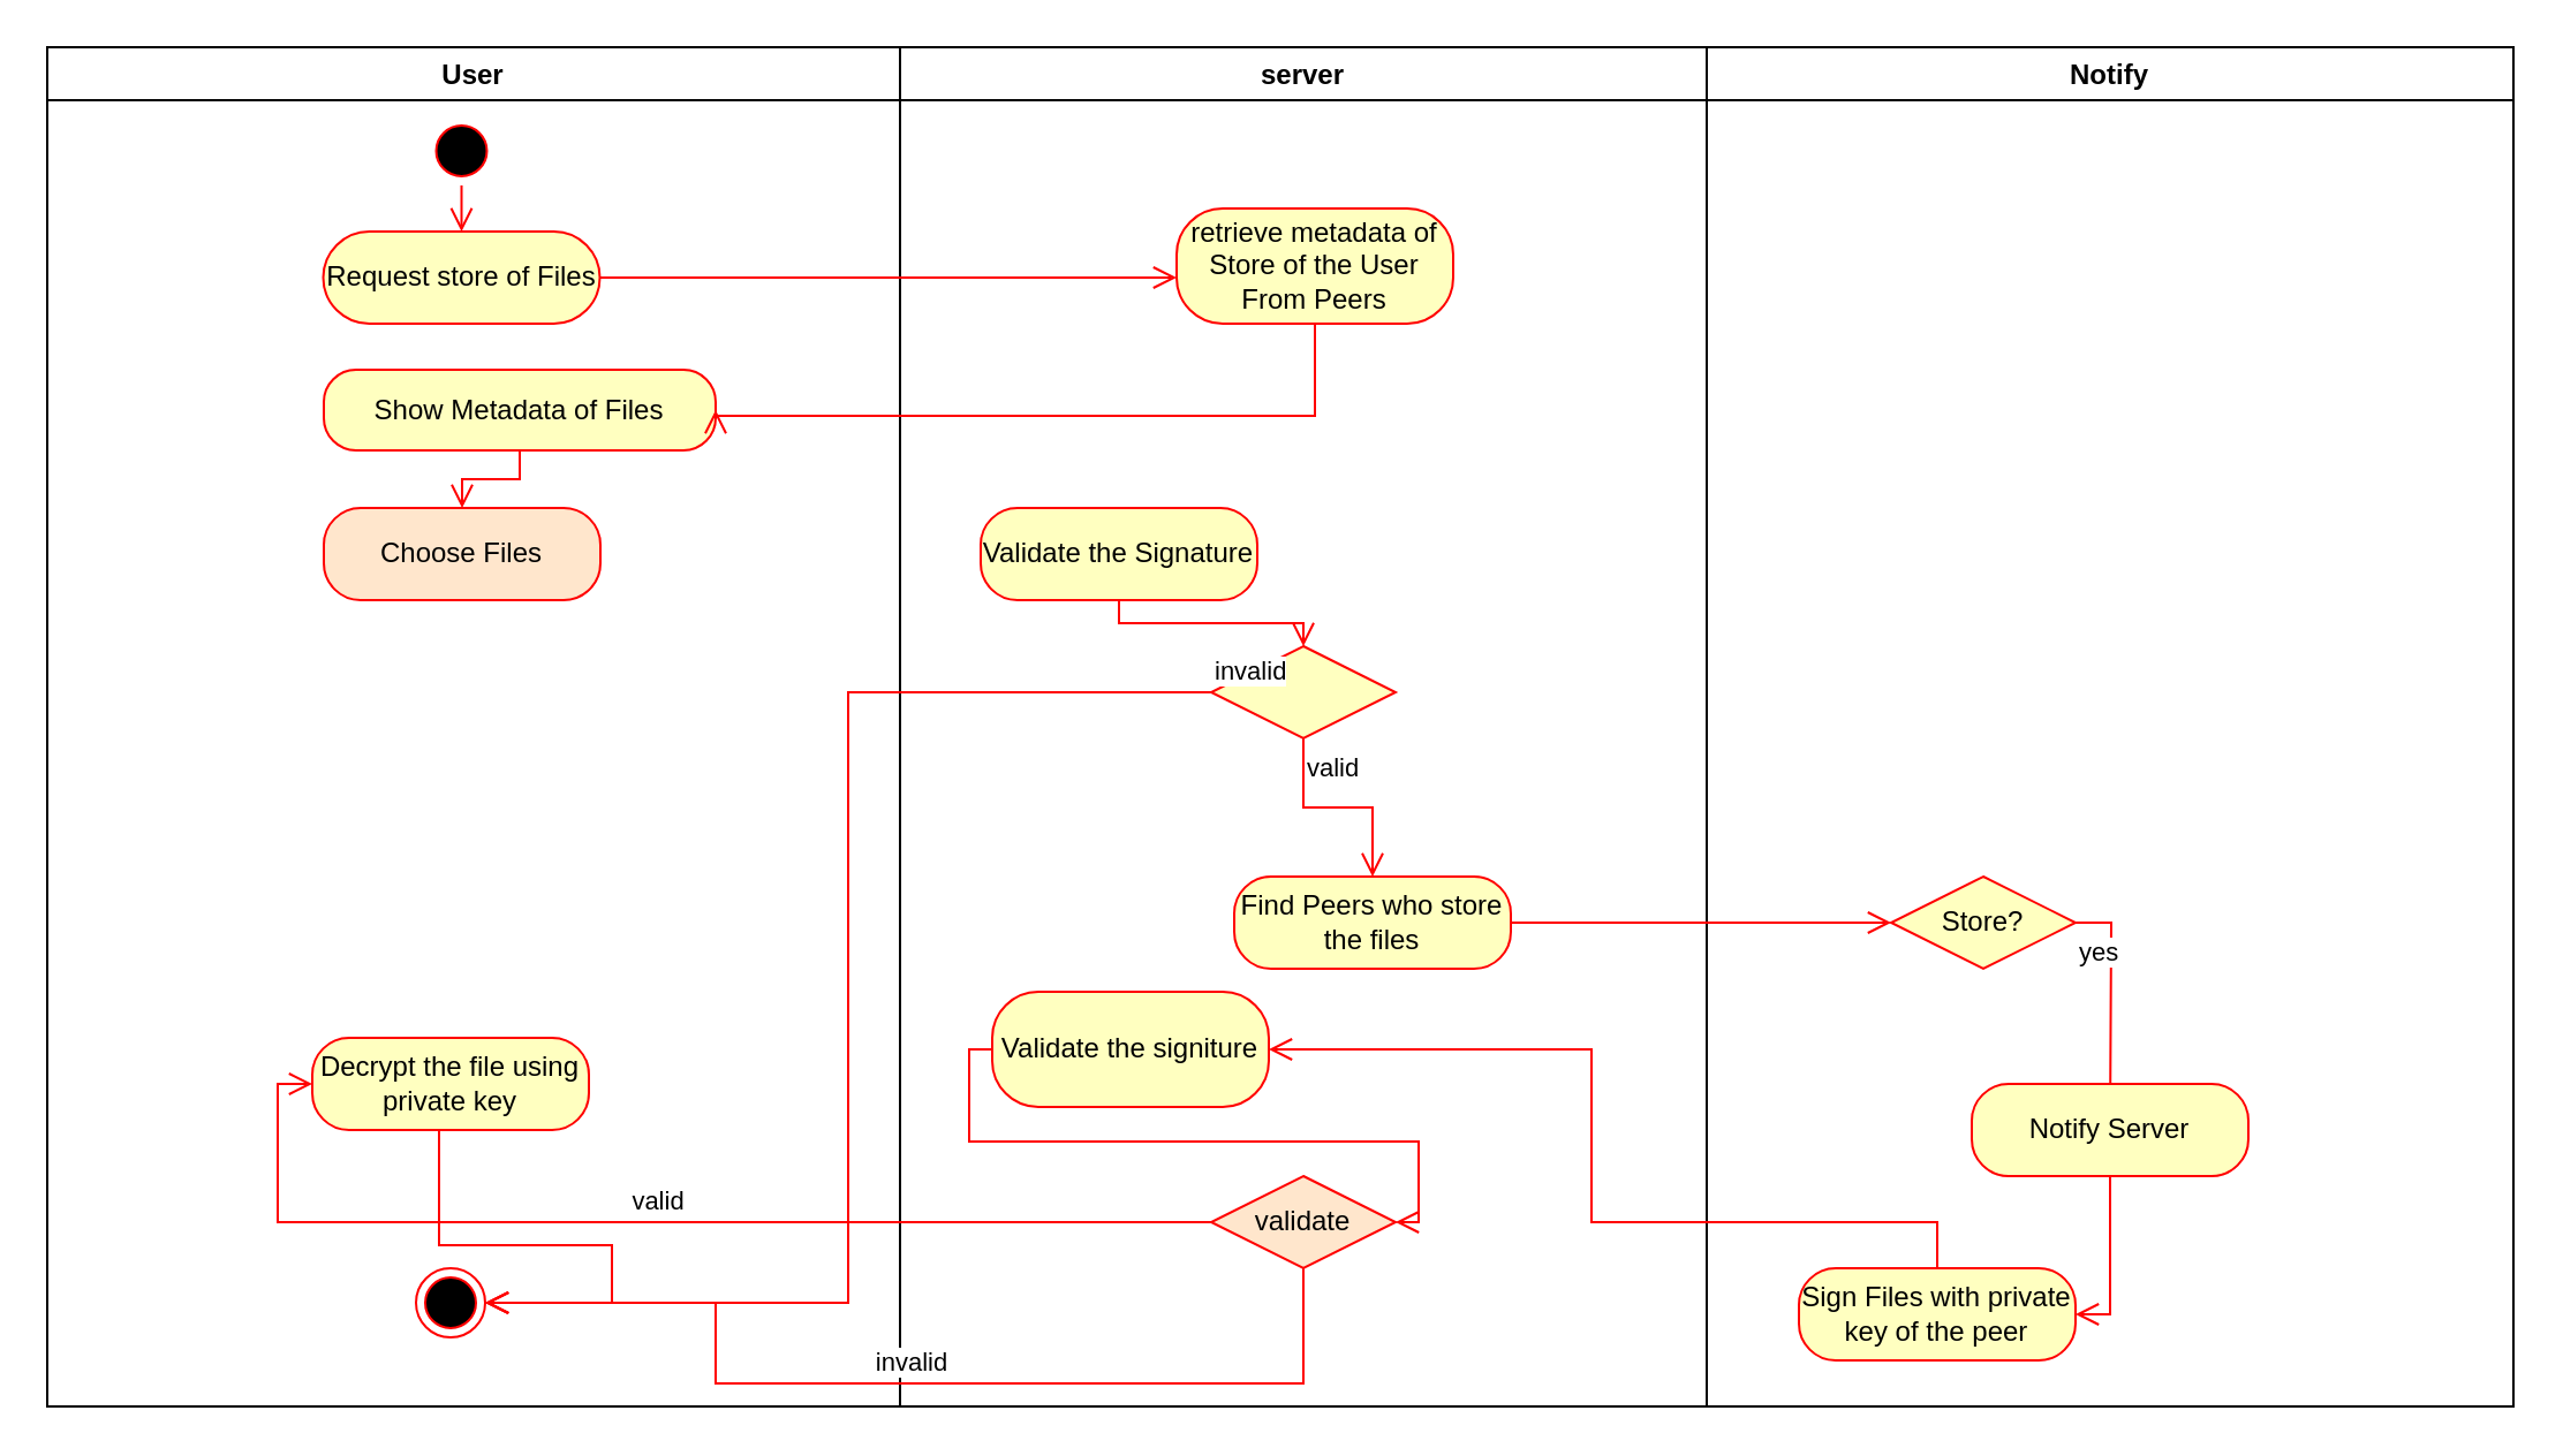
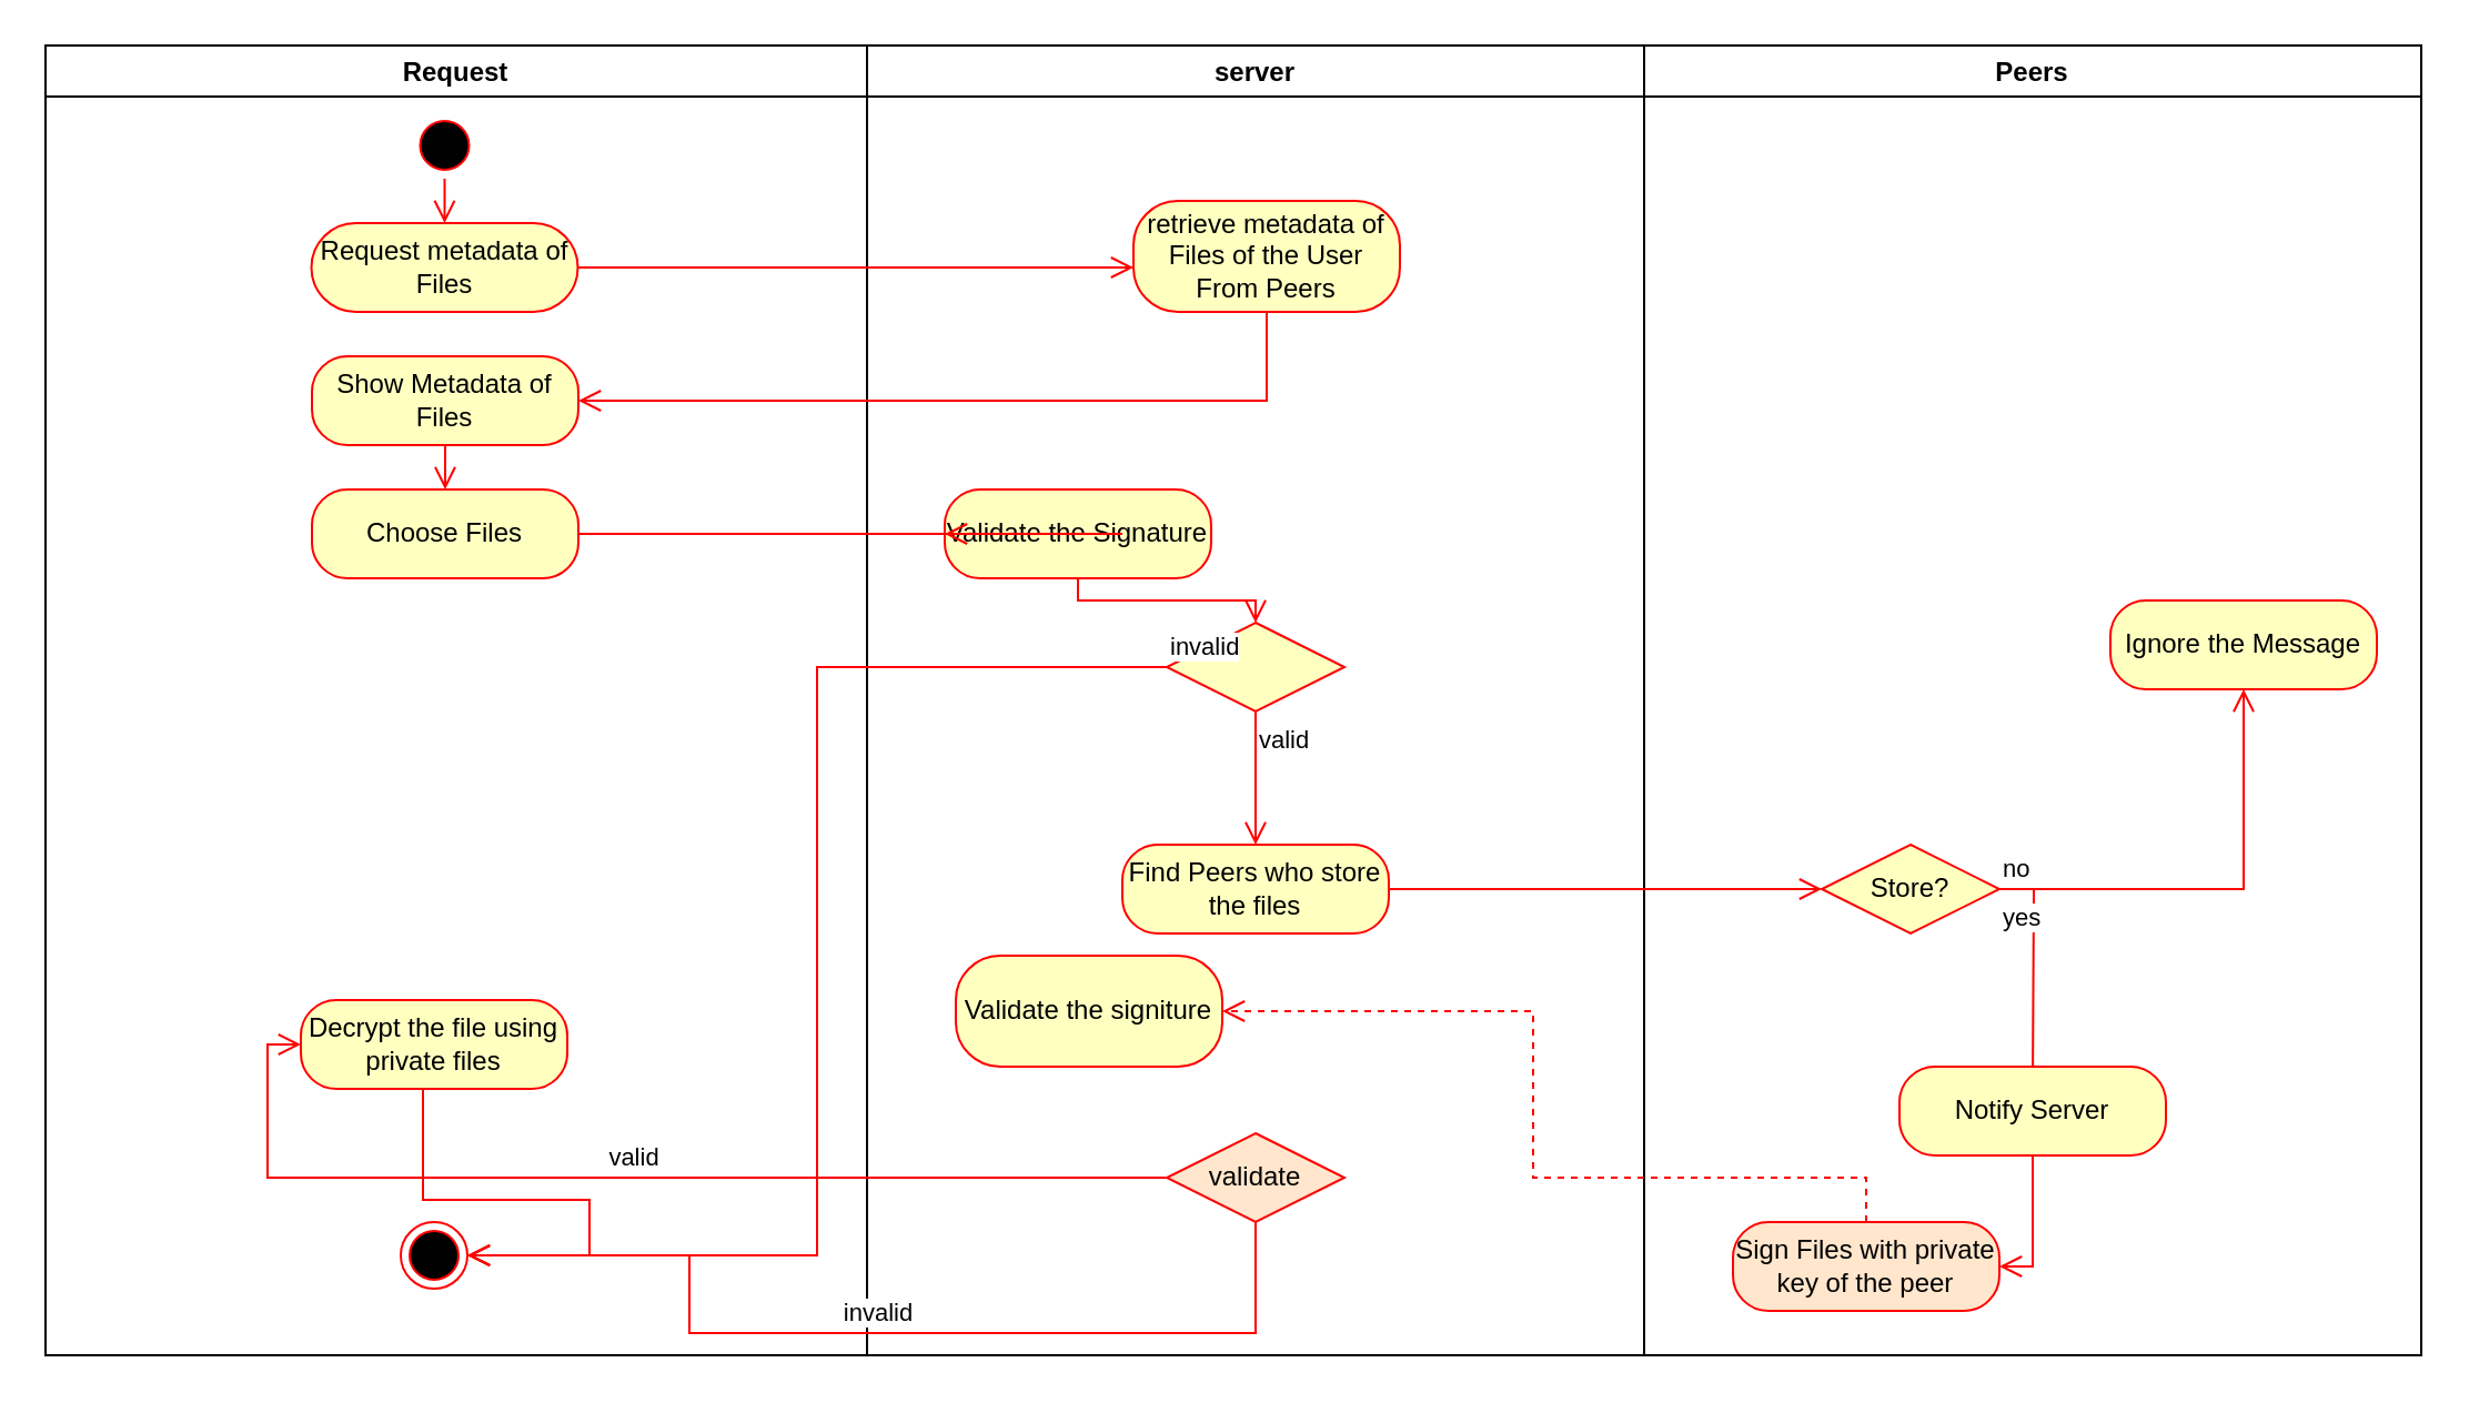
  <mxCell id="0" />
  <mxCell id="1" parent="0" />
- <mxCell id="2" value="User" style="swimlane;" parent="1" vertex="1"><mxGeometry x="20" y="20" width="370" height="590" as="geometry" /></mxCell>
+ <mxCell id="2" value="Request" style="swimlane;" parent="1" vertex="1"><mxGeometry x="20" y="20" width="370" height="590" as="geometry" /></mxCell>
  <mxCell id="3" value="" style="ellipse;html=1;shape=startState;fillColor=#000000;strokeColor=#ff0000;" parent="2" vertex="1"><mxGeometry x="164.75" y="30" width="30" height="30" as="geometry" /></mxCell>
  <mxCell id="4" value="" style="edgeStyle=orthogonalEdgeStyle;html=1;verticalAlign=bottom;endArrow=open;endSize=8;strokeColor=#ff0000;rounded=0;entryX=0.5;entryY=0;entryDx=0;entryDy=0;" parent="2" source="3" target="5" edge="1"><mxGeometry relative="1" as="geometry"><mxPoint x="179.75" y="130" as="targetPoint" /></mxGeometry></mxCell>
- <mxCell id="5" value="Request store of Files" style="rounded=1;whiteSpace=wrap;html=1;arcSize=50;fontColor=#000000;fillColor=#ffffc0;strokeColor=#ff0000;" parent="2" vertex="1"><mxGeometry x="119.75" y="80" width="120" height="40" as="geometry" /></mxCell>
- <mxCell id="6" value="Show Metadata of Files" style="rounded=1;whiteSpace=wrap;html=1;arcSize=40;fontColor=#000000;fillColor=#ffffc0;strokeColor=#ff0000;" parent="2" vertex="1"><mxGeometry x="120" y="140" width="170" height="35" as="geometry" /></mxCell>
+ <mxCell id="5" value="Request metadata of Files" style="rounded=1;whiteSpace=wrap;html=1;arcSize=50;fontColor=#000000;fillColor=#ffffc0;strokeColor=#ff0000;" parent="2" vertex="1"><mxGeometry x="119.75" y="80" width="120" height="40" as="geometry" /></mxCell>
+ <mxCell id="6" value="Show Metadata of Files" style="rounded=1;whiteSpace=wrap;html=1;arcSize=40;fontColor=#000000;fillColor=#ffffc0;strokeColor=#ff0000;" parent="2" vertex="1"><mxGeometry x="120" y="140" width="120" height="40" as="geometry" /></mxCell>
  <mxCell id="7" value="" style="edgeStyle=orthogonalEdgeStyle;html=1;verticalAlign=bottom;endArrow=open;endSize=8;strokeColor=#ff0000;rounded=0;entryX=0.5;entryY=0;entryDx=0;entryDy=0;" parent="2" source="6" target="9" edge="1"><mxGeometry relative="1" as="geometry"><mxPoint x="180" y="260" as="targetPoint" /><Array as="points" /></mxGeometry></mxCell>
  <mxCell id="8" value="" style="ellipse;html=1;shape=endState;fillColor=#000000;strokeColor=#ff0000;" parent="2" vertex="1"><mxGeometry x="160" y="530" width="30" height="30" as="geometry" /></mxCell>
- <mxCell id="9" value="Choose Files" style="rounded=1;whiteSpace=wrap;html=1;arcSize=40;fontColor=#000000;fillColor=#ffe6cc;strokeColor=#ff0000;" parent="2" vertex="1"><mxGeometry x="120" y="200" width="120" height="40" as="geometry" /></mxCell>
+ <mxCell id="9" value="Choose Files" style="rounded=1;whiteSpace=wrap;html=1;arcSize=40;fontColor=#000000;fillColor=#ffffc0;strokeColor=#ff0000;" parent="2" vertex="1"><mxGeometry x="120" y="200" width="120" height="40" as="geometry" /></mxCell>
  <mxCell id="10" style="edgeStyle=orthogonalEdgeStyle;html=1;align=left;verticalAlign=bottom;endArrow=open;endSize=8;strokeColor=#ff0000;rounded=0;exitX=0;exitY=0.5;exitDx=0;exitDy=0;entryX=1;entryY=0.5;entryDx=0;entryDy=0;" edge="1" parent="2" source="11" target="8"><mxGeometry relative="1" as="geometry"><Array as="points"><mxPoint x="170" y="450" /><mxPoint x="170" y="520" /><mxPoint x="245" y="520" /><mxPoint x="245" y="545" /></Array></mxGeometry></mxCell>
- <mxCell id="11" value="Decrypt the file using private key" style="rounded=1;whiteSpace=wrap;html=1;arcSize=40;fontColor=#000000;fillColor=#ffffc0;strokeColor=#ff0000;" parent="2" vertex="1"><mxGeometry x="115" y="430" width="120" height="40" as="geometry" /></mxCell>
+ <mxCell id="11" value="Decrypt the file using private files" style="rounded=1;whiteSpace=wrap;html=1;arcSize=40;fontColor=#000000;fillColor=#ffffc0;strokeColor=#ff0000;" parent="2" vertex="1"><mxGeometry x="115" y="430" width="120" height="40" as="geometry" /></mxCell>
  <mxCell id="12" value="server" style="swimlane;" parent="1" vertex="1"><mxGeometry x="390" y="20" width="350" height="590" as="geometry" /></mxCell>
  <mxCell id="13" value="Validate the Signature" style="rounded=1;whiteSpace=wrap;html=1;arcSize=40;fontColor=#000000;fillColor=#ffffc0;strokeColor=#ff0000;" parent="12" vertex="1"><mxGeometry x="35" y="200" width="120" height="40" as="geometry" /></mxCell>
  <mxCell id="14" value="" style="edgeStyle=orthogonalEdgeStyle;html=1;verticalAlign=bottom;endArrow=open;endSize=8;strokeColor=#ff0000;rounded=0;entryX=0.5;entryY=0;entryDx=0;entryDy=0;" parent="12" source="13" target="16" edge="1"><mxGeometry relative="1" as="geometry"><mxPoint x="175" y="250" as="targetPoint" /></mxGeometry></mxCell>
- <mxCell id="15" value="Find Peers who store the files" style="rounded=1;whiteSpace=wrap;html=1;arcSize=40;fontColor=#000000;fillColor=#ffffc0;strokeColor=#ff0000;" parent="12" vertex="1"><mxGeometry x="145" y="360" width="120" height="40" as="geometry" /></mxCell>
+ <mxCell id="15" value="Find Peers who store the files" style="rounded=1;whiteSpace=wrap;html=1;arcSize=40;fontColor=#000000;fillColor=#ffffc0;strokeColor=#ff0000;" parent="12" vertex="1"><mxGeometry x="115" y="360" width="120" height="40" as="geometry" /></mxCell>
  <mxCell id="16" value="" style="rhombus;whiteSpace=wrap;html=1;fontColor=#000000;fillColor=#ffffc0;strokeColor=#ff0000;" parent="12" vertex="1"><mxGeometry x="135" y="260" width="80" height="40" as="geometry" /></mxCell>
  <mxCell id="17" value="&lt;div&gt;valid&lt;/div&gt;" style="edgeStyle=orthogonalEdgeStyle;html=1;align=left;verticalAlign=top;endArrow=open;endSize=8;strokeColor=#ff0000;rounded=0;entryX=0.5;entryY=0;entryDx=0;entryDy=0;" parent="12" source="16" target="15" edge="1"><mxGeometry x="-1" relative="1" as="geometry"><mxPoint x="174" y="360" as="targetPoint" /></mxGeometry></mxCell>
- <mxCell id="18" value="retrieve metadata of Store of the User From Peers" style="rounded=1;whiteSpace=wrap;html=1;arcSize=40;fontColor=#000000;fillColor=#ffffc0;strokeColor=#ff0000;" parent="12" vertex="1"><mxGeometry x="120" y="70" width="120" height="50" as="geometry" /></mxCell>
- <mxCell id="19" style="edgeStyle=orthogonalEdgeStyle;html=1;align=left;verticalAlign=bottom;endArrow=open;endSize=8;strokeColor=#ff0000;rounded=0;exitX=0;exitY=0.5;exitDx=0;exitDy=0;entryX=1;entryY=0.5;entryDx=0;entryDy=0;" edge="1" parent="12" source="20" target="21"><mxGeometry relative="1" as="geometry" /></mxCell>
+ <mxCell id="18" value="retrieve metadata of Files of the User From Peers" style="rounded=1;whiteSpace=wrap;html=1;arcSize=40;fontColor=#000000;fillColor=#ffffc0;strokeColor=#ff0000;" parent="12" vertex="1"><mxGeometry x="120" y="70" width="120" height="50" as="geometry" /></mxCell>
  <mxCell id="20" value="Validate the signiture" style="rounded=1;whiteSpace=wrap;html=1;arcSize=40;fontColor=#000000;fillColor=#ffffc0;strokeColor=#ff0000;" parent="12" vertex="1"><mxGeometry x="40" y="410" width="120" height="50" as="geometry" /></mxCell>
  <mxCell id="21" value="validate" style="rhombus;whiteSpace=wrap;html=1;fontColor=#000000;fillColor=#ffe6cc;strokeColor=#ff0000;" parent="12" vertex="1"><mxGeometry x="135" y="490" width="80" height="40" as="geometry" /></mxCell>
- <mxCell id="22" value="Notify" style="swimlane;" parent="1" vertex="1"><mxGeometry x="740" y="20" width="350" height="590" as="geometry" /></mxCell>
+ <mxCell id="22" value="Peers" style="swimlane;" parent="1" vertex="1"><mxGeometry x="740" y="20" width="350" height="590" as="geometry" /></mxCell>
  <mxCell id="23" value="Store?" style="rhombus;whiteSpace=wrap;html=1;fontColor=#000000;fillColor=#ffffc0;strokeColor=#ff0000;" parent="22" vertex="1"><mxGeometry x="80" y="360" width="80" height="40" as="geometry" /></mxCell>
+ <mxCell id="24" value="no" style="edgeStyle=orthogonalEdgeStyle;html=1;align=left;verticalAlign=bottom;endArrow=open;endSize=8;strokeColor=#ff0000;rounded=0;entryX=0.5;entryY=1;entryDx=0;entryDy=0;" parent="22" source="23" target="27" edge="1"><mxGeometry x="-1" relative="1" as="geometry"><mxPoint x="270" y="310" as="targetPoint" /></mxGeometry></mxCell>
  <mxCell id="25" value="yes" style="edgeStyle=orthogonalEdgeStyle;html=1;align=left;verticalAlign=top;endArrow=open;endSize=8;strokeColor=#ff0000;rounded=0;" parent="22" source="23" edge="1"><mxGeometry x="-1" relative="1" as="geometry"><mxPoint x="175" y="470" as="targetPoint" /></mxGeometry></mxCell>
- <mxCell id="26" value="Notify Server" style="rounded=1;whiteSpace=wrap;html=1;arcSize=40;fontColor=#000000;fillColor=#ffffc0;strokeColor=#ff0000;" parent="22" vertex="1"><mxGeometry x="115" y="450" width="120" height="40" as="geometry" /></mxCell>
- <mxCell id="28" value="Sign Files with private key of the peer" style="rounded=1;whiteSpace=wrap;html=1;arcSize=40;fontColor=#000000;fillColor=#ffffc0;strokeColor=#ff0000;" parent="22" vertex="1"><mxGeometry x="40" y="530" width="120" height="40" as="geometry" /></mxCell>
+ <mxCell id="26" value="Notify Server" style="rounded=1;whiteSpace=wrap;html=1;arcSize=40;fontColor=#000000;fillColor=#ffffc0;strokeColor=#ff0000;" parent="22" vertex="1"><mxGeometry x="115" y="460" width="120" height="40" as="geometry" /></mxCell>
+ <mxCell id="27" value="Ignore the Message" style="rounded=1;whiteSpace=wrap;html=1;arcSize=40;fontColor=#000000;fillColor=#ffffc0;strokeColor=#ff0000;" parent="22" vertex="1"><mxGeometry x="210" y="250" width="120" height="40" as="geometry" /></mxCell>
+ <mxCell id="28" value="Sign Files with private key of the peer" style="rounded=1;whiteSpace=wrap;html=1;arcSize=40;fontColor=#000000;fillColor=#ffe6cc;strokeColor=#ff0000;" parent="22" vertex="1"><mxGeometry x="40" y="530" width="120" height="40" as="geometry" /></mxCell>
  <mxCell id="29" value="" style="edgeStyle=orthogonalEdgeStyle;html=1;verticalAlign=bottom;endArrow=open;endSize=8;strokeColor=#ff0000;rounded=0;entryX=1;entryY=0.5;entryDx=0;entryDy=0;" parent="22" source="26" target="28" edge="1"><mxGeometry relative="1" as="geometry"><mxPoint x="-80" y="480" as="targetPoint" /></mxGeometry></mxCell>
  <mxCell id="30" value="" style="edgeStyle=orthogonalEdgeStyle;html=1;verticalAlign=bottom;endArrow=open;endSize=8;strokeColor=#ff0000;rounded=0;entryX=0;entryY=0.5;entryDx=0;entryDy=0;" parent="1" source="15" target="23" edge="1"><mxGeometry relative="1" as="geometry"><mxPoint x="860" y="420" as="targetPoint" /></mxGeometry></mxCell>
- <mxCell id="31" value="" style="edgeStyle=orthogonalEdgeStyle;html=1;verticalAlign=bottom;endArrow=open;endSize=8;strokeColor=#ff0000;rounded=0;" parent="1" source="28" target="20" edge="1"><mxGeometry relative="1" as="geometry"><mxPoint x="560" y="550" as="targetPoint" /><Array as="points"><mxPoint x="840" y="530" /><mxPoint x="690" y="530" /><mxPoint x="690" y="455" /></Array></mxGeometry></mxCell>
+ <mxCell id="31" value="" style="edgeStyle=orthogonalEdgeStyle;html=1;verticalAlign=bottom;endArrow=open;endSize=8;strokeColor=#ff0000;rounded=0;dashed=1;" parent="1" source="28" target="20" edge="1"><mxGeometry relative="1" as="geometry"><mxPoint x="560" y="550" as="targetPoint" /><Array as="points"><mxPoint x="840" y="530" /><mxPoint x="690" y="530" /><mxPoint x="690" y="455" /></Array></mxGeometry></mxCell>
  <mxCell id="32" value="invalid" style="edgeStyle=orthogonalEdgeStyle;html=1;align=left;verticalAlign=bottom;endArrow=open;endSize=8;strokeColor=#ff0000;rounded=0;exitX=0;exitY=0.5;exitDx=0;exitDy=0;entryX=1;entryY=0.5;entryDx=0;entryDy=0;" parent="1" source="16" target="8" edge="1"><mxGeometry x="-1" relative="1" as="geometry"><mxPoint x="420" y="550" as="targetPoint" /></mxGeometry></mxCell>
  <mxCell id="33" style="edgeStyle=orthogonalEdgeStyle;html=1;verticalAlign=bottom;endArrow=open;endSize=8;strokeColor=#ff0000;rounded=0;" parent="1" source="5" target="18" edge="1"><mxGeometry relative="1" as="geometry"><mxPoint x="490" y="120" as="targetPoint" /><Array as="points"><mxPoint x="450" y="120" /><mxPoint x="450" y="120" /></Array></mxGeometry></mxCell>
  <mxCell id="34" style="edgeStyle=orthogonalEdgeStyle;html=1;verticalAlign=bottom;endArrow=open;endSize=8;strokeColor=#ff0000;rounded=0;entryX=1;entryY=0.5;entryDx=0;entryDy=0;" parent="1" source="18" target="6" edge="1"><mxGeometry relative="1" as="geometry"><mxPoint x="290" y="190" as="targetPoint" /><Array as="points"><mxPoint x="570" y="180" /></Array></mxGeometry></mxCell>
+ <mxCell id="35" style="edgeStyle=orthogonalEdgeStyle;html=1;verticalAlign=bottom;endArrow=open;endSize=8;strokeColor=#ff0000;rounded=0;entryX=0;entryY=0.5;entryDx=0;entryDy=0;" parent="1" source="9" target="13" edge="1"><mxGeometry relative="1" as="geometry"><Array as="points"><mxPoint x="505" y="240" /></Array></mxGeometry></mxCell>
  <mxCell id="36" value="valid" style="edgeStyle=orthogonalEdgeStyle;html=1;verticalAlign=bottom;endArrow=open;endSize=8;strokeColor=#ff0000;rounded=0;entryX=0;entryY=0.5;entryDx=0;entryDy=0;exitX=0;exitY=0.5;exitDx=0;exitDy=0;" parent="1" source="21" target="11" edge="1"><mxGeometry relative="1" as="geometry"><mxPoint x="240" y="410" as="targetPoint" /><Array as="points"><mxPoint x="120" y="530" /><mxPoint x="120" y="470" /></Array></mxGeometry></mxCell>
  <mxCell id="37" value="invalid" style="edgeStyle=orthogonalEdgeStyle;html=1;verticalAlign=bottom;endArrow=open;endSize=8;strokeColor=#ff0000;rounded=0;entryX=1;entryY=0.5;entryDx=0;entryDy=0;" parent="1" source="21" target="8" edge="1"><mxGeometry relative="1" as="geometry"><Array as="points"><mxPoint x="565" y="600" /><mxPoint x="310" y="600" /><mxPoint x="310" y="565" /></Array></mxGeometry></mxCell>
